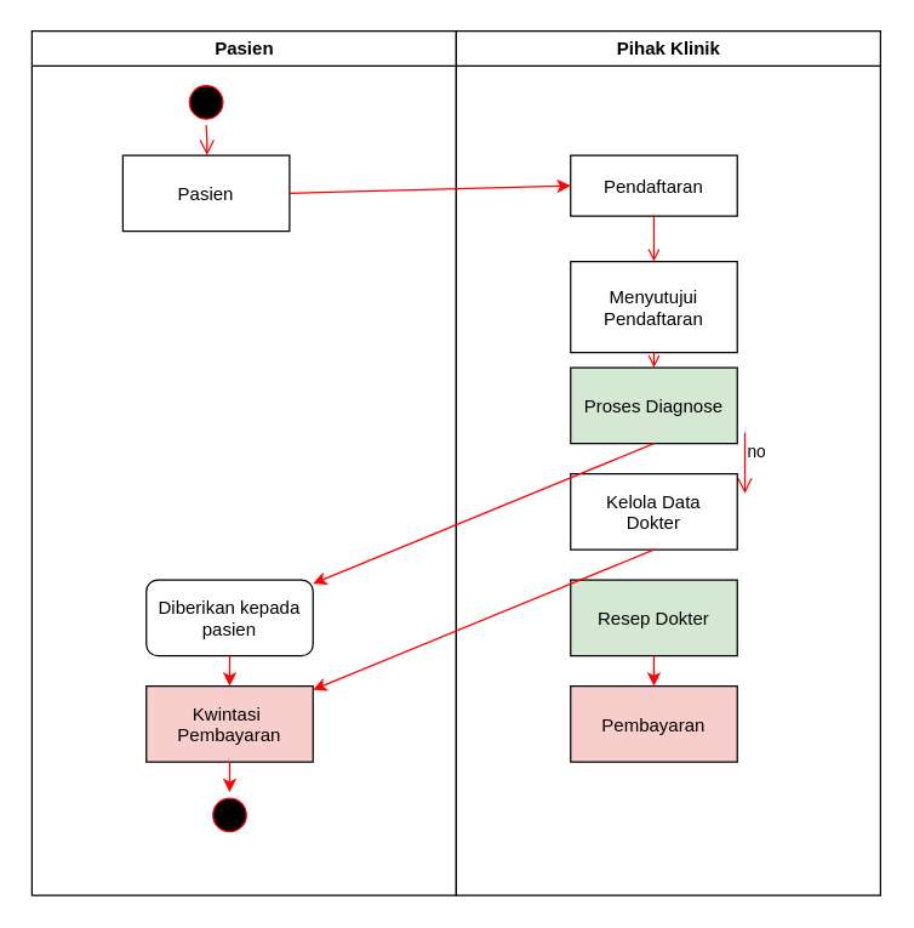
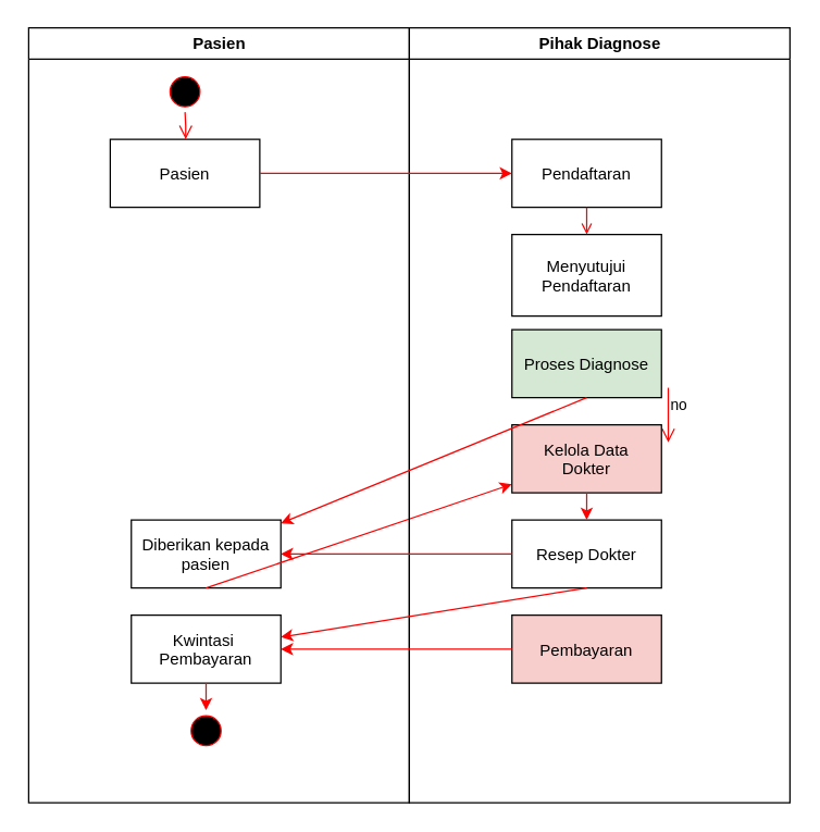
  <mxCell id="0" />
  <mxCell id="1" parent="0" />
  <mxCell id="2" value="Pasien" style="swimlane;whiteSpace=wrap" parent="1" vertex="1"><mxGeometry x="20.5" y="20" width="280" height="570" as="geometry" /></mxCell>
  <mxCell id="3" value="" style="ellipse;shape=startState;fillColor=#000000;strokeColor=#ff0000;" parent="2" vertex="1"><mxGeometry x="100" y="32" width="30" height="30" as="geometry" /></mxCell>
  <mxCell id="4" value="" style="edgeStyle=elbowEdgeStyle;elbow=horizontal;verticalAlign=bottom;endArrow=open;endSize=8;strokeColor=#FF0000;endFill=1;rounded=0" parent="2" source="3" target="5" edge="1"><mxGeometry x="100" y="40" as="geometry"><mxPoint x="115" y="110" as="targetPoint" /></mxGeometry></mxCell>
  <mxCell id="5" value="Pasien" style="" parent="2" vertex="1"><mxGeometry x="60" y="82" width="110" height="50" as="geometry" /></mxCell>
- <mxCell id="6" value="Diberikan kepada&#10;pasien" style="rounded=1;" parent="2" vertex="1"><mxGeometry x="75.5" y="362" width="110" height="50" as="geometry" /></mxCell>
- <mxCell id="7" value="Kwintasi &#10;Pembayaran" style="fillColor=#f8cecc;" vertex="1" parent="2"><mxGeometry x="75.5" y="432" width="110" height="50" as="geometry" /></mxCell>
- <mxCell id="8" value="" style="endArrow=classic;html=1;strokeColor=#FF0000;entryX=0.5;entryY=0;entryDx=0;entryDy=0;exitX=0.5;exitY=1;exitDx=0;exitDy=0;" edge="1" parent="2" source="6" target="7"><mxGeometry width="50" height="50" relative="1" as="geometry"><mxPoint x="225.5" y="342" as="sourcePoint" /><mxPoint x="275.5" y="292" as="targetPoint" /></mxGeometry></mxCell>
+ <mxCell id="6" value="Diberikan kepada&#10;pasien" style="" parent="2" vertex="1"><mxGeometry x="75.5" y="362" width="110" height="50" as="geometry" /></mxCell>
+ <mxCell id="7" value="Kwintasi &#10;Pembayaran" style="" vertex="1" parent="2"><mxGeometry x="75.5" y="432" width="110" height="50" as="geometry" /></mxCell>
+ <mxCell id="8" value="" style="endArrow=classic;html=1;strokeColor=#FF0000;exitX=0.5;exitY=1;exitDx=0;exitDy=0;" edge="1" parent="2" source="6" target="19"><mxGeometry width="50" height="50" relative="1" as="geometry"><mxPoint x="225.5" y="342" as="sourcePoint" /><mxPoint x="275.5" y="292" as="targetPoint" /></mxGeometry></mxCell>
  <mxCell id="9" value="" style="ellipse;shape=startState;fillColor=#000000;strokeColor=#ff0000;" vertex="1" parent="2"><mxGeometry x="115.5" y="502" width="30" height="30" as="geometry" /></mxCell>
  <mxCell id="10" value="" style="endArrow=classic;html=1;strokeColor=#FF0000;entryX=0.5;entryY=0;entryDx=0;entryDy=0;exitX=0.5;exitY=1;exitDx=0;exitDy=0;" edge="1" parent="2" source="7" target="9"><mxGeometry width="50" height="50" relative="1" as="geometry"><mxPoint x="225.5" y="442" as="sourcePoint" /><mxPoint x="275.5" y="392" as="targetPoint" /></mxGeometry></mxCell>
- <mxCell id="11" value="Pihak Klinik" style="swimlane;whiteSpace=wrap" parent="1" vertex="1"><mxGeometry x="300.5" y="20" width="280" height="570" as="geometry" /></mxCell>
- <mxCell id="12" value="Pendaftaran" style="" parent="11" vertex="1"><mxGeometry x="75.5" y="82" width="110" height="40" as="geometry" /></mxCell>
+ <mxCell id="11" value="Pihak Diagnose" style="swimlane;whiteSpace=wrap" parent="1" vertex="1"><mxGeometry x="300.5" y="20" width="280" height="570" as="geometry" /></mxCell>
+ <mxCell id="12" value="Pendaftaran" style="" parent="11" vertex="1"><mxGeometry x="75.5" y="82" width="110" height="50" as="geometry" /></mxCell>
  <mxCell id="13" value="Menyutujui&#10;Pendaftaran" style="" parent="11" vertex="1"><mxGeometry x="75.5" y="152" width="110" height="60" as="geometry" /></mxCell>
  <mxCell id="14" value="" style="endArrow=open;strokeColor=#FF0000;endFill=1;rounded=0" parent="11" source="12" target="13" edge="1"><mxGeometry relative="1" as="geometry" /></mxCell>
  <mxCell id="15" value="Proses Diagnose" style="fillColor=#d5e8d4;" parent="11" vertex="1"><mxGeometry x="75.5" y="222" width="110" height="50" as="geometry" /></mxCell>
- <mxCell id="16" value="" style="endArrow=open;strokeColor=#FF0000;endFill=1;rounded=0" parent="11" source="13" target="15" edge="1"><mxGeometry relative="1" as="geometry" /></mxCell>
  <mxCell id="17" value="yes" style="edgeStyle=elbowEdgeStyle;elbow=horizontal;align=left;verticalAlign=bottom;endArrow=open;endSize=8;strokeColor=#FF0000;exitX=0.5;exitY=0;endFill=1;rounded=0;entryX=0.75;entryY=0.5;entryPerimeter=0" parent="11" edge="1"><mxGeometry x="-1" relative="1" as="geometry"><mxPoint x="155" y="147.5" as="targetPoint" /><Array as="points"><mxPoint x="190" y="180" /></Array></mxGeometry></mxCell>
  <mxCell id="18" value="no" style="edgeStyle=elbowEdgeStyle;elbow=horizontal;align=left;verticalAlign=top;endArrow=open;endSize=8;strokeColor=#FF0000;endFill=1;rounded=0" parent="11" edge="1"><mxGeometry x="-1" relative="1" as="geometry"><mxPoint x="190" y="305" as="targetPoint" /><mxPoint x="190.5" y="264.75" as="sourcePoint" /></mxGeometry></mxCell>
- <mxCell id="19" value="Kelola Data&#10;Dokter" style="" vertex="1" parent="11"><mxGeometry x="75.5" y="292" width="110" height="50" as="geometry" /></mxCell>
- <mxCell id="20" value="Resep Dokter" style="fillColor=#d5e8d4;" vertex="1" parent="11"><mxGeometry x="75.5" y="362" width="110" height="50" as="geometry" /></mxCell>
+ <mxCell id="19" value="Kelola Data&#10;Dokter" style="fillColor=#f8cecc;" vertex="1" parent="11"><mxGeometry x="75.5" y="292" width="110" height="50" as="geometry" /></mxCell>
+ <mxCell id="20" value="Resep Dokter" style="" vertex="1" parent="11"><mxGeometry x="75.5" y="362" width="110" height="50" as="geometry" /></mxCell>
  <mxCell id="21" value="Pembayaran" style="fillColor=#f8cecc;" vertex="1" parent="11"><mxGeometry x="75.5" y="432" width="110" height="50" as="geometry" /></mxCell>
  <mxCell id="22" value="" style="endArrow=classic;html=1;strokeColor=#FF0000;exitX=0.5;exitY=1;exitDx=0;exitDy=0;" edge="1" parent="11" source="15" target="6"><mxGeometry width="50" height="50" relative="1" as="geometry"><mxPoint x="65.5" y="352" as="sourcePoint" /><mxPoint x="115.5" y="302" as="targetPoint" /></mxGeometry></mxCell>
- <mxCell id="23" value="" style="endArrow=classic;html=1;strokeColor=#FF0000;exitX=0.5;exitY=1;exitDx=0;exitDy=0;" edge="1" parent="11" source="19" target="7"><mxGeometry width="50" height="50" relative="1" as="geometry"><mxPoint x="-54.5" y="352" as="sourcePoint" /><mxPoint x="-4.5" y="302" as="targetPoint" /></mxGeometry></mxCell>
- <mxCell id="24" value="" style="endArrow=classic;html=1;strokeColor=#FF0000;entryX=0.5;entryY=0;entryDx=0;entryDy=0;exitX=0.5;exitY=1;exitDx=0;exitDy=0;" edge="1" parent="11" source="20" target="21"><mxGeometry width="50" height="50" relative="1" as="geometry"><mxPoint x="-54.5" y="352" as="sourcePoint" /><mxPoint x="-4.5" y="302" as="targetPoint" /></mxGeometry></mxCell>
+ <mxCell id="23" value="" style="endArrow=classic;html=1;strokeColor=#FF0000;entryX=0.5;entryY=0;entryDx=0;entryDy=0;exitX=0.5;exitY=1;exitDx=0;exitDy=0;" edge="1" parent="11" source="19" target="20"><mxGeometry width="50" height="50" relative="1" as="geometry"><mxPoint x="-54.5" y="352" as="sourcePoint" /><mxPoint x="-4.5" y="302" as="targetPoint" /></mxGeometry></mxCell>
+ <mxCell id="24" value="" style="endArrow=classic;html=1;strokeColor=#FF0000;exitX=0.5;exitY=1;exitDx=0;exitDy=0;" edge="1" parent="11" source="20" target="7"><mxGeometry width="50" height="50" relative="1" as="geometry"><mxPoint x="-54.5" y="352" as="sourcePoint" /><mxPoint x="-4.5" y="302" as="targetPoint" /></mxGeometry></mxCell>
  <mxCell id="25" value="" style="endArrow=classic;html=1;strokeColor=#FF0000;entryX=0;entryY=0.5;entryDx=0;entryDy=0;exitX=1;exitY=0.5;exitDx=0;exitDy=0;" edge="1" parent="1" source="5" target="12"><mxGeometry width="50" height="50" relative="1" as="geometry"><mxPoint x="246" y="272" as="sourcePoint" /><mxPoint x="296" y="222" as="targetPoint" /></mxGeometry></mxCell>
+ <mxCell id="26" value="" style="endArrow=classic;html=1;strokeColor=#FF0000;entryX=1;entryY=0.5;entryDx=0;entryDy=0;exitX=0;exitY=0.5;exitDx=0;exitDy=0;" edge="1" parent="1" source="20" target="6"><mxGeometry width="50" height="50" relative="1" as="geometry"><mxPoint x="246" y="362" as="sourcePoint" /><mxPoint x="296" y="312" as="targetPoint" /></mxGeometry></mxCell>
+ <mxCell id="27" value="" style="endArrow=classic;html=1;strokeColor=#FF0000;entryX=1;entryY=0.5;entryDx=0;entryDy=0;exitX=0;exitY=0.5;exitDx=0;exitDy=0;" edge="1" parent="1" source="21" target="7"><mxGeometry width="50" height="50" relative="1" as="geometry"><mxPoint x="246" y="362" as="sourcePoint" /><mxPoint x="296" y="312" as="targetPoint" /></mxGeometry></mxCell>
